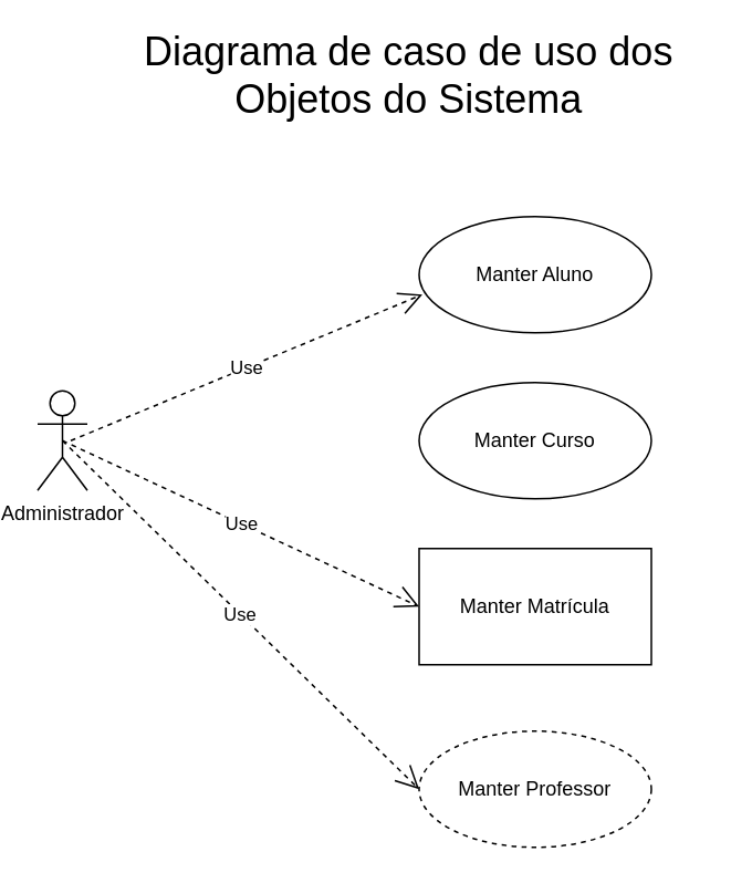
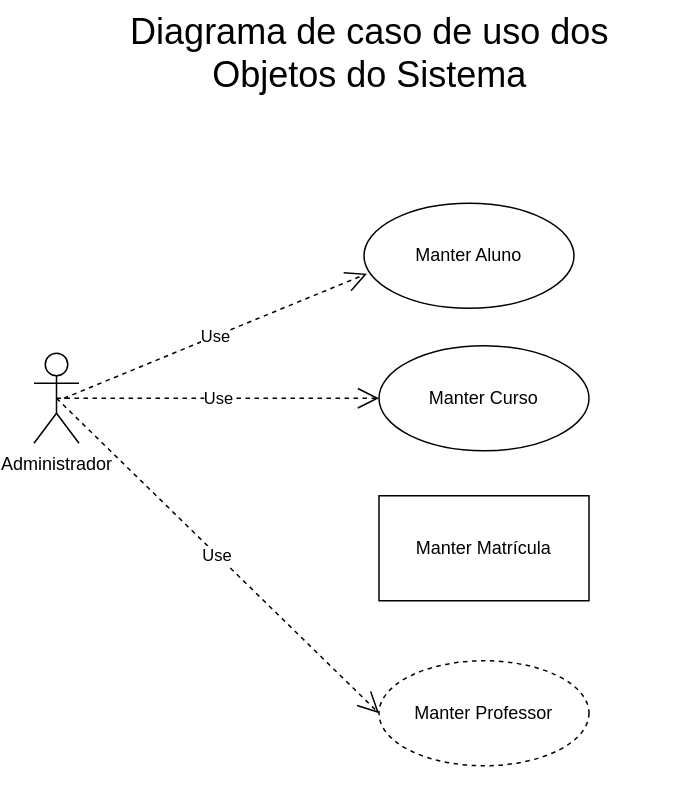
  <mxCell id="0" />
  <mxCell id="1" parent="0" />
- <mxCell id="2" value="Manter Aluno" style="ellipse;whiteSpace=wrap;html=1;" vertex="1" parent="1"><mxGeometry x="250" y="130" width="140" height="70" as="geometry" /></mxCell>
+ <mxCell id="2" value="Manter Aluno" style="ellipse;whiteSpace=wrap;html=1;" vertex="1" parent="1"><mxGeometry x="240" y="135" width="140" height="70" as="geometry" /></mxCell>
  <mxCell id="3" value="Administrador" style="shape=umlActor;verticalLabelPosition=bottom;verticalAlign=top;html=1;" vertex="1" parent="1"><mxGeometry x="20" y="235" width="30" height="60" as="geometry" /></mxCell>
  <mxCell id="4" value="Manter Curso" style="ellipse;whiteSpace=wrap;html=1;" vertex="1" parent="1"><mxGeometry x="250" y="230" width="140" height="70" as="geometry" /></mxCell>
  <mxCell id="5" value="Manter Matrícula" style="whiteSpace=wrap;html=1;rounded=0;" vertex="1" parent="1"><mxGeometry x="250" y="330" width="140" height="70" as="geometry" /></mxCell>
  <mxCell id="6" value="Manter Professor" style="ellipse;whiteSpace=wrap;html=1;dashed=1;" vertex="1" parent="1"><mxGeometry x="250" y="440" width="140" height="70" as="geometry" /></mxCell>
  <mxCell id="7" value="Use" style="endArrow=open;endSize=12;dashed=1;html=1;rounded=0;entryX=0.014;entryY=0.671;entryDx=0;entryDy=0;entryPerimeter=0;" edge="1" parent="1" target="2"><mxGeometry width="160" relative="1" as="geometry"><mxPoint x="40" y="265" as="sourcePoint" /><mxPoint x="370" y="270" as="targetPoint" /></mxGeometry></mxCell>
- <mxCell id="9" value="Use" style="endArrow=open;endSize=12;dashed=1;html=1;rounded=0;exitX=0.5;exitY=0.5;exitDx=0;exitDy=0;exitPerimeter=0;entryX=0;entryY=0.5;entryDx=0;entryDy=0;" edge="1" parent="1" source="3" target="5"><mxGeometry width="160" relative="1" as="geometry"><mxPoint x="210" y="270" as="sourcePoint" /><mxPoint x="370" y="270" as="targetPoint" /></mxGeometry></mxCell>
+ <mxCell id="8" value="Use" style="endArrow=open;endSize=12;dashed=1;html=1;rounded=0;exitX=0.5;exitY=0.5;exitDx=0;exitDy=0;exitPerimeter=0;entryX=0;entryY=0.5;entryDx=0;entryDy=0;" edge="1" parent="1" source="3" target="4"><mxGeometry width="160" relative="1" as="geometry"><mxPoint x="210" y="270" as="sourcePoint" /><mxPoint x="370" y="270" as="targetPoint" /></mxGeometry></mxCell>
  <mxCell id="10" value="Use" style="endArrow=open;endSize=12;dashed=1;html=1;rounded=0;exitX=0.5;exitY=0.5;exitDx=0;exitDy=0;exitPerimeter=0;entryX=0;entryY=0.5;entryDx=0;entryDy=0;" edge="1" parent="1" source="3" target="6"><mxGeometry width="160" relative="1" as="geometry"><mxPoint x="210" y="270" as="sourcePoint" /><mxPoint x="370" y="270" as="targetPoint" /></mxGeometry></mxCell>
- <mxCell id="11" value="&lt;font style=&quot;font-size: 24px;&quot;&gt;Diagrama de caso de uso dos Objetos do Sistema&lt;/font&gt;" style="text;html=1;strokeColor=none;fillColor=none;align=center;verticalAlign=middle;whiteSpace=wrap;rounded=0;" vertex="1" parent="1"><mxGeometry x="59" y="20" width="370" height="50" as="geometry" /></mxCell>
+ <mxCell id="11" value="&lt;font style=&quot;font-size: 24px;&quot;&gt;Diagrama de caso de uso dos Objetos do Sistema&lt;/font&gt;" style="text;html=1;strokeColor=none;fillColor=none;align=center;verticalAlign=middle;whiteSpace=wrap;rounded=0;" vertex="1" parent="1"><mxGeometry x="59" y="10" width="370" height="50" as="geometry" /></mxCell>
